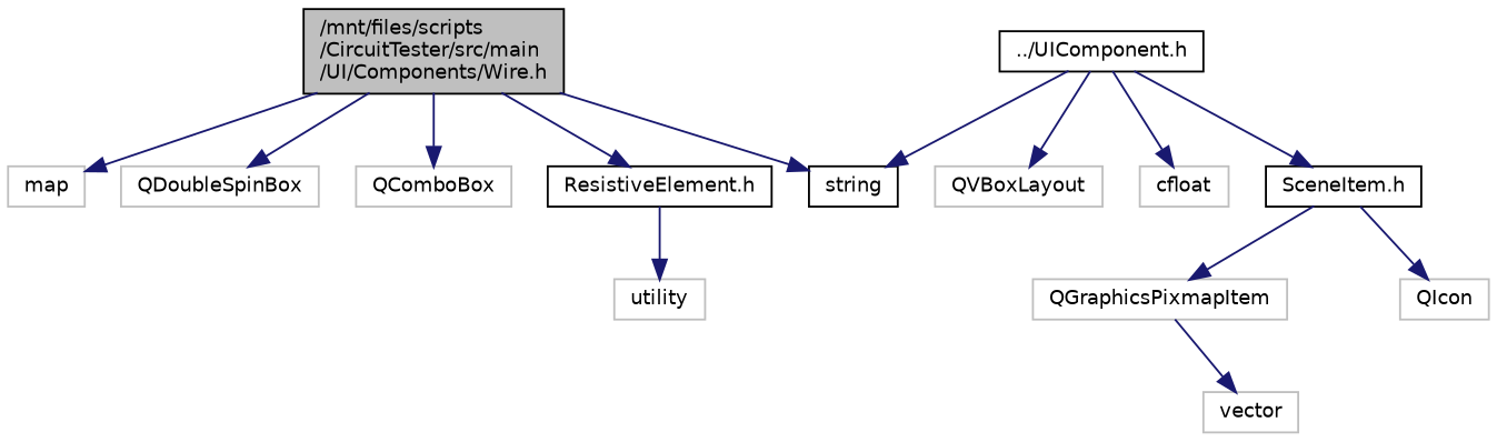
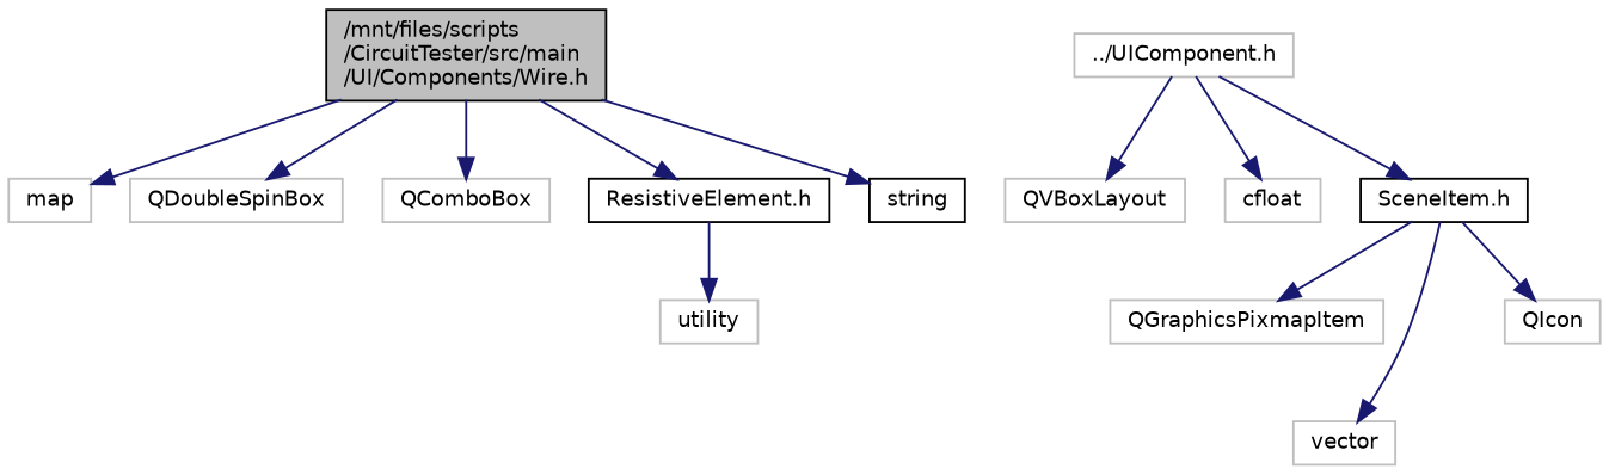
  digraph {
    node [color=grey75 fillcolor=white fontname=Helvetica fontsize=10 shape=record style=filled]
    edge [color=midnightblue fontname=Helvetica fontsize=10 labelfontname=Helvetica labelfontsize=10 style=solid]
    n1 [color=black fillcolor=grey75 fontcolor=black height=0.2 label="/mnt/files/scripts\l/CircuitTester/src/main\l/UI/Components/Wire.h" width=0.4]
    n2 [height=0.2 label=map width=0.4]
    n3 [color=black height=0.2 label=string width=0.4]
    n4 [height=0.2 label=QDoubleSpinBox width=0.4]
    n5 [height=0.2 label=QComboBox width=0.4]
    n6 [color=black height=0.2 label="ResistiveElement.h" width=0.4]
    n7 [height=0.2 label=utility width=0.4]
-   n8 [color=black height=0.2 label="../UIComponent.h" width=0.4]
+   n8 [height=0.2 label="../UIComponent.h" width=0.4]
    n9 [height=0.2 label=QVBoxLayout width=0.4]
    n10 [height=0.2 label=cfloat width=0.4]
    n11 [color=black height=0.2 label="SceneItem.h" width=0.4]
    n12 [height=0.2 label=QGraphicsPixmapItem width=0.4]
    n13 [height=0.2 label=vector width=0.4]
    n14 [height=0.2 label=QIcon width=0.4]
    n1 -> n2
    n1 -> n3
    n1 -> n4
    n1 -> n5
    n1 -> n6
    n6 -> n7
-   n8 -> n3
    n8 -> n9
    n8 -> n10
    n8 -> n11
    n11 -> n12
-   n12 -> n13
+   n11 -> n13
    n11 -> n14
  }
